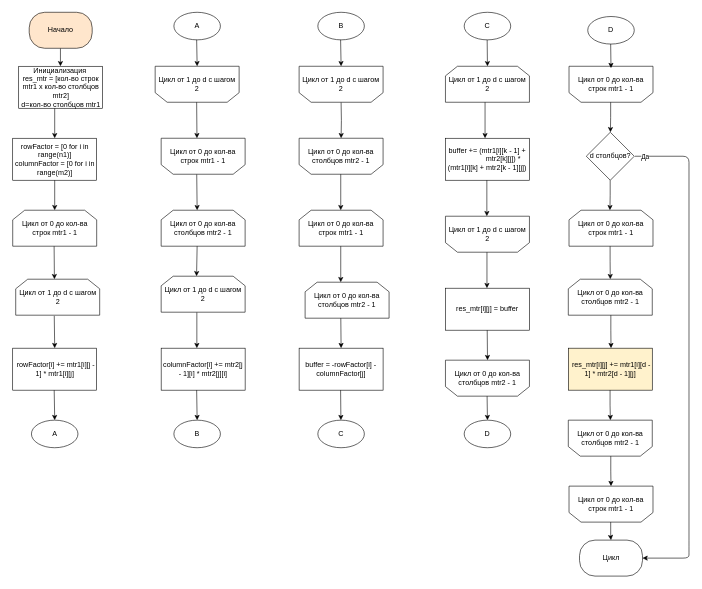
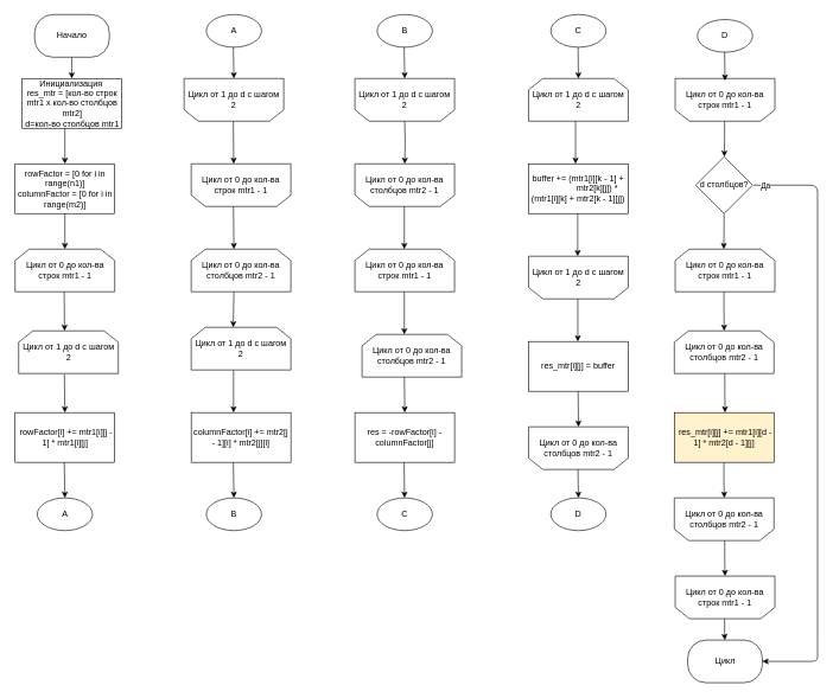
  <mxCell id="0" />
  <mxCell id="1" parent="0" />
  <mxCell id="2" value="" style="endArrow=classic;html=1;exitX=0.5;exitY=1;exitDx=0;exitDy=0;" edge="1" parent="1"><mxGeometry width="50" height="50" relative="1" as="geometry"><mxPoint x="100.08" y="80" as="sourcePoint" /><mxPoint x="100.08" y="110" as="targetPoint" /></mxGeometry></mxCell>
  <mxCell id="3" value="Инициализация&amp;nbsp;&lt;br&gt;res_mtr = [кол-во строк mtr1 x&amp;nbsp;кол-во столбцов mtr2]&lt;br&gt;d=кол-во столбцов mtr1" style="rounded=0;whiteSpace=wrap;html=1;" vertex="1" parent="1"><mxGeometry x="30.5" y="110" width="140" height="70" as="geometry" /></mxCell>
  <mxCell id="4" value="" style="endArrow=classic;html=1;" edge="1" parent="1"><mxGeometry width="50" height="50" relative="1" as="geometry"><mxPoint x="90.5" y="180" as="sourcePoint" /><mxPoint x="90.5" y="230" as="targetPoint" /></mxGeometry></mxCell>
  <mxCell id="5" value="" style="endArrow=classic;html=1;entryX=0.5;entryY=0;entryDx=0;entryDy=0;" edge="1" parent="1" target="15"><mxGeometry width="50" height="50" relative="1" as="geometry"><mxPoint x="90.5" y="290" as="sourcePoint" /><mxPoint x="90.5" y="340" as="targetPoint" /></mxGeometry></mxCell>
  <mxCell id="6" value="rowFactor = [0 for i in range(n1)]&lt;br&gt;columnFactor = [0 for i in range(m2)]" style="rounded=0;whiteSpace=wrap;html=1;" vertex="1" parent="1"><mxGeometry x="20.5" y="230" width="140" height="70" as="geometry" /></mxCell>
  <mxCell id="7" value="" style="endArrow=classic;html=1;entryX=0.461;entryY=0;entryDx=0;entryDy=0;entryPerimeter=0;exitX=0.493;exitY=0.99;exitDx=0;exitDy=0;exitPerimeter=0;" edge="1" parent="1" source="15" target="14"><mxGeometry width="50" height="50" relative="1" as="geometry"><mxPoint x="89.91" y="395" as="sourcePoint" /><mxPoint x="90" y="460" as="targetPoint" /></mxGeometry></mxCell>
  <mxCell id="8" value="" style="endArrow=classic;html=1;exitX=0.459;exitY=1.016;exitDx=0;exitDy=0;entryX=0.5;entryY=0;entryDx=0;entryDy=0;exitPerimeter=0;" edge="1" parent="1" target="9" source="14"><mxGeometry width="50" height="50" relative="1" as="geometry"><mxPoint x="90" y="524.5" as="sourcePoint" /><mxPoint x="96" y="575" as="targetPoint" /></mxGeometry></mxCell>
  <mxCell id="9" value="&amp;nbsp;rowFactor[i] += mtr1[i][j - 1] * mtr1[i][j]" style="rounded=0;whiteSpace=wrap;html=1;" vertex="1" parent="1"><mxGeometry x="20.5" y="580" width="140" height="70" as="geometry" /></mxCell>
  <mxCell id="10" value="columnFactor[i] += mtr2[j - 1][i] * mtr2[j][i]" style="rounded=0;whiteSpace=wrap;html=1;" vertex="1" parent="1"><mxGeometry x="268" y="580" width="140" height="70" as="geometry" /></mxCell>
  <mxCell id="11" value="" style="endArrow=classic;html=1;" edge="1" parent="1"><mxGeometry width="50" height="50" relative="1" as="geometry"><mxPoint x="327.29" y="290" as="sourcePoint" /><mxPoint x="328" y="350" as="targetPoint" /></mxGeometry></mxCell>
  <mxCell id="12" value="" style="edgeStyle=orthogonalEdgeStyle;rounded=0;orthogonalLoop=1;jettySize=auto;html=1;entryX=0.5;entryY=1;entryDx=0;entryDy=0;" edge="1" parent="1" target="19"><mxGeometry relative="1" as="geometry"><mxPoint x="568" y="170" as="sourcePoint" /><mxPoint x="568" y="235" as="targetPoint" /></mxGeometry></mxCell>
  <mxCell id="13" value="" style="endArrow=classic;html=1;entryX=0.5;entryY=1;entryDx=0;entryDy=0;" edge="1" parent="1"><mxGeometry width="50" height="50" relative="1" as="geometry"><mxPoint x="327.5" y="520" as="sourcePoint" /><mxPoint x="327.5" y="580" as="targetPoint" /></mxGeometry></mxCell>
  <mxCell id="14" value="&lt;span&gt;Цикл от 1 до d с шагом 2&lt;/span&gt;" style="shape=loopLimit;whiteSpace=wrap;html=1;" vertex="1" parent="1"><mxGeometry x="25.5" y="465" width="140" height="60" as="geometry" /></mxCell>
  <mxCell id="15" value="Цикл от 0 до кол-ва строк mtr1 - 1" style="shape=loopLimit;whiteSpace=wrap;html=1;" vertex="1" parent="1"><mxGeometry x="20.5" y="350" width="140" height="60" as="geometry" /></mxCell>
  <mxCell id="16" value="Цикл от 1 до d с шагом 2" style="shape=loopLimit;whiteSpace=wrap;html=1;direction=west;" vertex="1" parent="1"><mxGeometry x="258" y="110" width="140" height="60" as="geometry" /></mxCell>
  <mxCell id="17" value="Цикл от 1 до d с шагом 2" style="shape=loopLimit;whiteSpace=wrap;html=1;direction=east;" vertex="1" parent="1"><mxGeometry x="268" y="460" width="140" height="60" as="geometry" /></mxCell>
  <mxCell id="18" value="Цикл от 1 до d с шагом 2" style="shape=loopLimit;whiteSpace=wrap;html=1;direction=west;" vertex="1" parent="1"><mxGeometry x="498" y="110" width="140" height="60" as="geometry" /></mxCell>
  <mxCell id="19" value="Цикл от 0 до кол-ва столбцов mtr2 - 1" style="shape=loopLimit;whiteSpace=wrap;html=1;direction=west;" vertex="1" parent="1"><mxGeometry x="498" y="230" width="140" height="60" as="geometry" /></mxCell>
- <mxCell id="20" value="Начало" style="rounded=1;whiteSpace=wrap;html=1;arcSize=43;fillColor=#ffe6cc;" vertex="1" parent="1"><mxGeometry x="48" y="20" width="105" height="60" as="geometry" /></mxCell>
+ <mxCell id="20" value="Начало" style="rounded=1;whiteSpace=wrap;html=1;arcSize=43;" vertex="1" parent="1"><mxGeometry x="48" y="20" width="105" height="60" as="geometry" /></mxCell>
  <mxCell id="21" value="Цикл" style="rounded=1;whiteSpace=wrap;html=1;arcSize=43;" vertex="1" parent="1"><mxGeometry x="965.5" y="900" width="105" height="60" as="geometry" /></mxCell>
  <mxCell id="22" value="Цикл от 0 до кол-ва строк mtr1 - 1" style="shape=loopLimit;whiteSpace=wrap;html=1;direction=west;" vertex="1" parent="1"><mxGeometry x="268" y="230" width="140" height="60" as="geometry" /></mxCell>
  <mxCell id="23" value="" style="endArrow=classic;html=1;entryX=0.5;entryY=0;entryDx=0;entryDy=0;" edge="1" parent="1"><mxGeometry width="50" height="50" relative="1" as="geometry"><mxPoint x="327.17" y="170" as="sourcePoint" /><mxPoint x="327.67" y="230" as="targetPoint" /></mxGeometry></mxCell>
  <mxCell id="24" value="Цикл от 0 до кол-ва столбцов mtr2 - 1" style="shape=loopLimit;whiteSpace=wrap;html=1;" vertex="1" parent="1"><mxGeometry x="268" y="350" width="140" height="60" as="geometry" /></mxCell>
  <mxCell id="25" value="" style="endArrow=classic;html=1;" edge="1" parent="1"><mxGeometry width="50" height="50" relative="1" as="geometry"><mxPoint x="327.97" y="410" as="sourcePoint" /><mxPoint x="327" y="460" as="targetPoint" /></mxGeometry></mxCell>
  <mxCell id="26" value="" style="edgeStyle=orthogonalEdgeStyle;rounded=0;orthogonalLoop=1;jettySize=auto;html=1;entryX=0.5;entryY=1;entryDx=0;entryDy=0;" edge="1" parent="1"><mxGeometry relative="1" as="geometry"><mxPoint x="567.41" y="290" as="sourcePoint" /><mxPoint x="567.41" y="350" as="targetPoint" /></mxGeometry></mxCell>
  <mxCell id="27" value="Цикл от 0 до кол-ва строк mtr1 - 1" style="shape=loopLimit;whiteSpace=wrap;html=1;" vertex="1" parent="1"><mxGeometry x="498" y="350" width="140" height="60" as="geometry" /></mxCell>
  <mxCell id="28" value="" style="edgeStyle=orthogonalEdgeStyle;rounded=0;orthogonalLoop=1;jettySize=auto;html=1;entryX=0.5;entryY=1;entryDx=0;entryDy=0;" edge="1" parent="1"><mxGeometry relative="1" as="geometry"><mxPoint x="567.41" y="410" as="sourcePoint" /><mxPoint x="567.41" y="470" as="targetPoint" /></mxGeometry></mxCell>
  <mxCell id="29" value="Цикл от 0 до кол-ва столбцов mtr2 - 1" style="shape=loopLimit;whiteSpace=wrap;html=1;" vertex="1" parent="1"><mxGeometry x="508" y="470" width="140" height="60" as="geometry" /></mxCell>
- <mxCell id="30" value="buffer = -rowFactor[i] - columnFactor[j]" style="rounded=0;whiteSpace=wrap;html=1;" vertex="1" parent="1"><mxGeometry x="498" y="580" width="140" height="70" as="geometry" /></mxCell>
+ <mxCell id="30" value="res = -rowFactor[i] - columnFactor[j]" style="rounded=0;whiteSpace=wrap;html=1;" vertex="1" parent="1"><mxGeometry x="498" y="580" width="140" height="70" as="geometry" /></mxCell>
  <mxCell id="31" value="" style="endArrow=classic;html=1;" edge="1" parent="1"><mxGeometry width="50" height="50" relative="1" as="geometry"><mxPoint x="567.5" y="530" as="sourcePoint" /><mxPoint x="568" y="580" as="targetPoint" /></mxGeometry></mxCell>
  <mxCell id="32" value="Цикл от 1 до d с шагом 2" style="shape=loopLimit;whiteSpace=wrap;html=1;direction=east;" vertex="1" parent="1"><mxGeometry x="742" y="110" width="140" height="60" as="geometry" /></mxCell>
  <mxCell id="33" value="" style="edgeStyle=orthogonalEdgeStyle;rounded=0;orthogonalLoop=1;jettySize=auto;html=1;entryX=0.5;entryY=1;entryDx=0;entryDy=0;" edge="1" parent="1"><mxGeometry relative="1" as="geometry"><mxPoint x="808" y="170" as="sourcePoint" /><mxPoint x="808" y="230" as="targetPoint" /></mxGeometry></mxCell>
  <mxCell id="34" value="&lt;div&gt;buffer += (mtr1[i][k - 1] +&lt;/div&gt;&lt;div&gt;&amp;nbsp; &amp;nbsp; &amp;nbsp; &amp;nbsp; &amp;nbsp; &amp;nbsp; &amp;nbsp; &amp;nbsp; mtr2[k][j]) * (mtr1[i][k] + mtr2[k - 1][j])&lt;/div&gt;" style="rounded=0;whiteSpace=wrap;html=1;" vertex="1" parent="1"><mxGeometry x="742" y="230" width="140" height="70" as="geometry" /></mxCell>
  <mxCell id="35" value="" style="edgeStyle=orthogonalEdgeStyle;rounded=0;orthogonalLoop=1;jettySize=auto;html=1;entryX=0.5;entryY=1;entryDx=0;entryDy=0;" edge="1" parent="1"><mxGeometry relative="1" as="geometry"><mxPoint x="811" y="300" as="sourcePoint" /><mxPoint x="811" y="360" as="targetPoint" /></mxGeometry></mxCell>
  <mxCell id="36" value="Цикл от 1 до d с шагом 2" style="shape=loopLimit;whiteSpace=wrap;html=1;direction=west;" vertex="1" parent="1"><mxGeometry x="742" y="360" width="140" height="60" as="geometry" /></mxCell>
  <mxCell id="37" value="" style="edgeStyle=orthogonalEdgeStyle;rounded=0;orthogonalLoop=1;jettySize=auto;html=1;entryX=0.5;entryY=1;entryDx=0;entryDy=0;" edge="1" parent="1"><mxGeometry relative="1" as="geometry"><mxPoint x="811.17" y="420" as="sourcePoint" /><mxPoint x="811.17" y="480" as="targetPoint" /></mxGeometry></mxCell>
  <mxCell id="38" value="Цикл от 0 до кол-ва столбцов mtr2 - 1" style="shape=loopLimit;whiteSpace=wrap;html=1;direction=west;" vertex="1" parent="1"><mxGeometry x="742" y="600" width="140" height="60" as="geometry" /></mxCell>
  <mxCell id="39" value="Цикл от 0 до кол-ва строк mtr1 - 1" style="shape=loopLimit;whiteSpace=wrap;html=1;direction=west;" vertex="1" parent="1"><mxGeometry x="948" y="110" width="140" height="60" as="geometry" /></mxCell>
  <mxCell id="40" value="res_mtr[i][j] = buffer" style="rounded=0;whiteSpace=wrap;html=1;" vertex="1" parent="1"><mxGeometry x="742" y="480" width="140" height="70" as="geometry" /></mxCell>
  <mxCell id="41" value="" style="endArrow=classic;html=1;exitX=0.459;exitY=1.016;exitDx=0;exitDy=0;entryX=0.5;entryY=0;entryDx=0;entryDy=0;exitPerimeter=0;" edge="1" parent="1" target="42"><mxGeometry width="50" height="50" relative="1" as="geometry"><mxPoint x="89.67" y="650" as="sourcePoint" /><mxPoint x="90.41" y="704.04" as="targetPoint" /></mxGeometry></mxCell>
  <mxCell id="42" value="А" style="ellipse;whiteSpace=wrap;html=1;" vertex="1" parent="1"><mxGeometry x="51.71" y="700" width="77.59" height="45.96" as="geometry" /></mxCell>
  <mxCell id="43" value="А" style="ellipse;whiteSpace=wrap;html=1;" vertex="1" parent="1"><mxGeometry x="289.21" y="20" width="77.59" height="45.96" as="geometry" /></mxCell>
  <mxCell id="44" value="" style="endArrow=classic;html=1;exitX=0.459;exitY=1.016;exitDx=0;exitDy=0;exitPerimeter=0;" edge="1" parent="1"><mxGeometry width="50" height="50" relative="1" as="geometry"><mxPoint x="327.17" y="65.96" as="sourcePoint" /><mxPoint x="328" y="110" as="targetPoint" /></mxGeometry></mxCell>
  <mxCell id="45" value="" style="endArrow=classic;html=1;exitX=0.459;exitY=1.016;exitDx=0;exitDy=0;entryX=0.5;entryY=0;entryDx=0;entryDy=0;exitPerimeter=0;" edge="1" parent="1"><mxGeometry width="50" height="50" relative="1" as="geometry"><mxPoint x="327.17" y="650" as="sourcePoint" /><mxPoint x="328.005" y="700" as="targetPoint" /></mxGeometry></mxCell>
  <mxCell id="46" value="B" style="ellipse;whiteSpace=wrap;html=1;" vertex="1" parent="1"><mxGeometry x="289.2" y="700" width="77.59" height="45.96" as="geometry" /></mxCell>
  <mxCell id="47" value="B" style="ellipse;whiteSpace=wrap;html=1;" vertex="1" parent="1"><mxGeometry x="529.2" y="20" width="77.59" height="45.96" as="geometry" /></mxCell>
  <mxCell id="48" value="" style="endArrow=classic;html=1;exitX=0.459;exitY=1.016;exitDx=0;exitDy=0;exitPerimeter=0;" edge="1" parent="1"><mxGeometry width="50" height="50" relative="1" as="geometry"><mxPoint x="567.17" y="65.96" as="sourcePoint" /><mxPoint x="568" y="110" as="targetPoint" /></mxGeometry></mxCell>
  <mxCell id="49" value="" style="endArrow=classic;html=1;" edge="1" parent="1"><mxGeometry width="50" height="50" relative="1" as="geometry"><mxPoint x="567.17" y="650" as="sourcePoint" /><mxPoint x="567.67" y="700" as="targetPoint" /></mxGeometry></mxCell>
  <mxCell id="50" value="C" style="ellipse;whiteSpace=wrap;html=1;" vertex="1" parent="1"><mxGeometry x="529.2" y="700" width="77.59" height="45.96" as="geometry" /></mxCell>
  <mxCell id="51" value="C" style="ellipse;whiteSpace=wrap;html=1;" vertex="1" parent="1"><mxGeometry x="773.21" y="20" width="77.59" height="45.96" as="geometry" /></mxCell>
  <mxCell id="52" value="" style="endArrow=classic;html=1;" edge="1" parent="1"><mxGeometry width="50" height="50" relative="1" as="geometry"><mxPoint x="811.51" y="65.96" as="sourcePoint" /><mxPoint x="812" y="110" as="targetPoint" /></mxGeometry></mxCell>
  <mxCell id="53" value="" style="endArrow=classic;html=1;" edge="1" parent="1"><mxGeometry width="50" height="50" relative="1" as="geometry"><mxPoint x="811.59" y="550" as="sourcePoint" /><mxPoint x="812.09" y="600" as="targetPoint" /></mxGeometry></mxCell>
  <mxCell id="54" value="" style="endArrow=classic;html=1;" edge="1" parent="1"><mxGeometry width="50" height="50" relative="1" as="geometry"><mxPoint x="811.42" y="660" as="sourcePoint" /><mxPoint x="812" y="700" as="targetPoint" /></mxGeometry></mxCell>
  <mxCell id="55" value="D" style="ellipse;whiteSpace=wrap;html=1;" vertex="1" parent="1"><mxGeometry x="773.21" y="700" width="77.59" height="45.96" as="geometry" /></mxCell>
  <mxCell id="56" value="D" style="ellipse;whiteSpace=wrap;html=1;" vertex="1" parent="1"><mxGeometry x="979.2" y="27.02" width="77.59" height="45.96" as="geometry" /></mxCell>
  <mxCell id="57" value="" style="endArrow=classic;html=1;" edge="1" parent="1"><mxGeometry width="50" height="50" relative="1" as="geometry"><mxPoint x="1017.41" y="72.98" as="sourcePoint" /><mxPoint x="1017.99" y="112.98" as="targetPoint" /></mxGeometry></mxCell>
  <mxCell id="58" value="d столбцов?" style="rhombus;whiteSpace=wrap;html=1;" vertex="1" parent="1"><mxGeometry x="976.79" y="220" width="80" height="80" as="geometry" /></mxCell>
  <mxCell id="59" value="" style="edgeStyle=orthogonalEdgeStyle;rounded=0;orthogonalLoop=1;jettySize=auto;html=1;" edge="1" parent="1"><mxGeometry relative="1" as="geometry"><mxPoint x="1017.41" y="170" as="sourcePoint" /><mxPoint x="1017" y="220" as="targetPoint" /><Array as="points"><mxPoint x="1017" y="195" /></Array></mxGeometry></mxCell>
  <mxCell id="60" value="" style="edgeStyle=orthogonalEdgeStyle;rounded=0;orthogonalLoop=1;jettySize=auto;html=1;" edge="1" parent="1"><mxGeometry relative="1" as="geometry"><mxPoint x="1016.61" y="300" as="sourcePoint" /><mxPoint x="1016.2" y="350" as="targetPoint" /><Array as="points"><mxPoint x="1016.2" y="325" /></Array></mxGeometry></mxCell>
  <mxCell id="61" value="Цикл от 0 до кол-ва строк mtr1 - 1" style="shape=loopLimit;whiteSpace=wrap;html=1;" vertex="1" parent="1"><mxGeometry x="948" y="350" width="140" height="60" as="geometry" /></mxCell>
  <mxCell id="62" value="" style="edgeStyle=orthogonalEdgeStyle;rounded=0;orthogonalLoop=1;jettySize=auto;html=1;entryX=0.5;entryY=0;entryDx=0;entryDy=0;" edge="1" parent="1" target="63"><mxGeometry relative="1" as="geometry"><mxPoint x="1016.49" y="410" as="sourcePoint" /><mxPoint x="1016.08" y="460" as="targetPoint" /><Array as="points"><mxPoint x="1016" y="435" /></Array></mxGeometry></mxCell>
  <mxCell id="63" value="Цикл от 0 до кол-ва столбцов mtr2 - 1" style="shape=loopLimit;whiteSpace=wrap;html=1;" vertex="1" parent="1"><mxGeometry x="946.79" y="465" width="140" height="60" as="geometry" /></mxCell>
  <mxCell id="64" value="" style="edgeStyle=orthogonalEdgeStyle;rounded=0;orthogonalLoop=1;jettySize=auto;html=1;entryX=0.5;entryY=0;entryDx=0;entryDy=0;" edge="1" parent="1"><mxGeometry relative="1" as="geometry"><mxPoint x="1017.72" y="525" as="sourcePoint" /><mxPoint x="1018.02" y="580" as="targetPoint" /><Array as="points"><mxPoint x="1017.23" y="550" /></Array></mxGeometry></mxCell>
  <mxCell id="65" value="&amp;nbsp;res_mtr[i][j] += mtr1[i][d - 1] * mtr2[d - 1][j]" style="rounded=0;whiteSpace=wrap;html=1;fillColor=#fff2cc;" vertex="1" parent="1"><mxGeometry x="946.79" y="580" width="140" height="70" as="geometry" /></mxCell>
  <mxCell id="66" value="Цикл от 0 до кол-ва столбцов mtr2 - 1" style="shape=loopLimit;whiteSpace=wrap;html=1;direction=west;" vertex="1" parent="1"><mxGeometry x="946.79" y="700" width="140" height="60" as="geometry" /></mxCell>
  <mxCell id="67" value="" style="edgeStyle=orthogonalEdgeStyle;rounded=0;orthogonalLoop=1;jettySize=auto;html=1;" edge="1" parent="1"><mxGeometry relative="1" as="geometry"><mxPoint x="1016.43" y="650" as="sourcePoint" /><mxPoint x="1017" y="700" as="targetPoint" /><Array as="points"><mxPoint x="1015.94" y="675" /></Array></mxGeometry></mxCell>
  <mxCell id="68" value="" style="edgeStyle=orthogonalEdgeStyle;rounded=0;orthogonalLoop=1;jettySize=auto;html=1;" edge="1" parent="1"><mxGeometry relative="1" as="geometry"><mxPoint x="1017.64" y="760" as="sourcePoint" /><mxPoint x="1018" y="810" as="targetPoint" /><Array as="points"><mxPoint x="1018" y="785" /><mxPoint x="1018" y="785" /></Array></mxGeometry></mxCell>
  <mxCell id="69" value="Цикл от 0 до кол-ва строк mtr1 - 1" style="shape=loopLimit;whiteSpace=wrap;html=1;direction=west;" vertex="1" parent="1"><mxGeometry x="948" y="810" width="140" height="60" as="geometry" /></mxCell>
  <mxCell id="70" value="" style="edgeStyle=orthogonalEdgeStyle;rounded=0;orthogonalLoop=1;jettySize=auto;html=1;" edge="1" parent="1"><mxGeometry relative="1" as="geometry"><mxPoint x="1017.46" y="870" as="sourcePoint" /><mxPoint x="1018" y="900" as="targetPoint" /><Array as="points"><mxPoint x="1017.82" y="895" /><mxPoint x="1017.82" y="895" /></Array></mxGeometry></mxCell>
  <mxCell id="71" value="" style="endArrow=classic;html=1;entryX=1;entryY=0.5;entryDx=0;entryDy=0;" edge="1" parent="1" target="21"><mxGeometry width="50" height="50" relative="1" as="geometry"><mxPoint x="1058" y="260" as="sourcePoint" /><mxPoint x="1108.58" y="300" as="targetPoint" /><Array as="points"><mxPoint x="1148" y="260" /><mxPoint x="1148" y="910" /><mxPoint x="1148" y="930" /></Array></mxGeometry></mxCell>
  <mxCell id="72" value="Да" style="edgeLabel;html=1;align=center;verticalAlign=middle;resizable=0;points=[];" vertex="1" connectable="0" parent="71"><mxGeometry x="-0.961" relative="1" as="geometry"><mxPoint as="offset" /></mxGeometry></mxCell>
